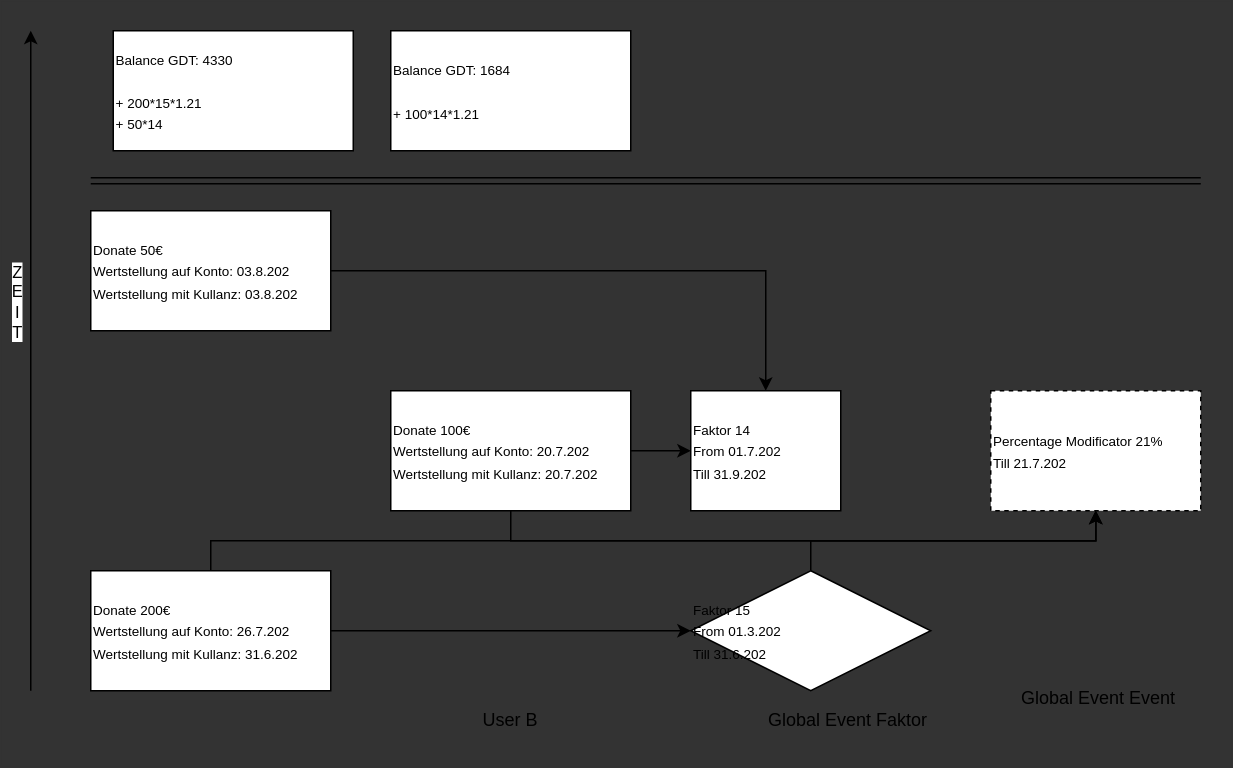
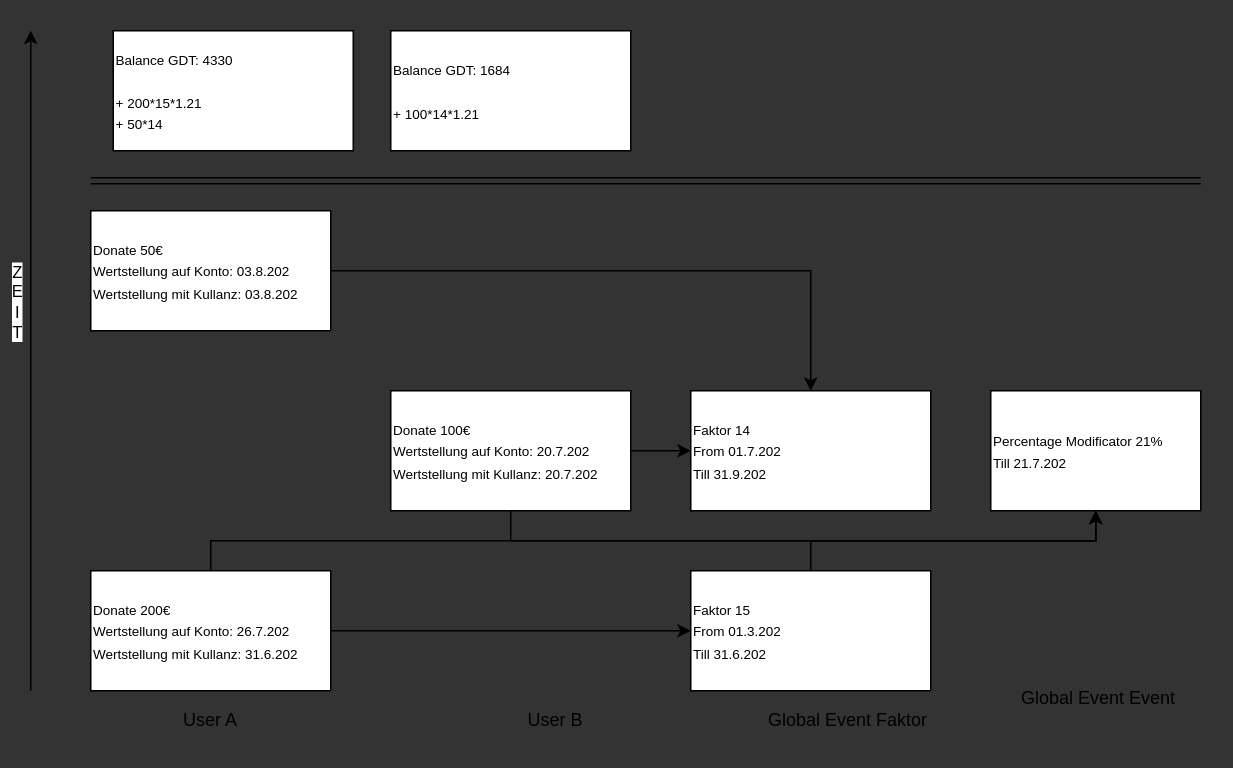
  <mxCell id="0" />
  <mxCell id="1" parent="0" />
  <mxCell id="2" style="edgeStyle=orthogonalEdgeStyle;rounded=0;orthogonalLoop=1;jettySize=auto;html=1;exitX=1;exitY=0.5;exitDx=0;exitDy=0;entryX=0;entryY=0.5;entryDx=0;entryDy=0;" edge="1" parent="1" source="4" target="14"><mxGeometry relative="1" as="geometry" /></mxCell>
  <mxCell id="3" style="edgeStyle=orthogonalEdgeStyle;rounded=0;orthogonalLoop=1;jettySize=auto;html=1;exitX=0.5;exitY=0;exitDx=0;exitDy=0;entryX=0.5;entryY=1;entryDx=0;entryDy=0;" edge="1" parent="1" source="4" target="17"><mxGeometry relative="1" as="geometry" /></mxCell>
  <mxCell id="4" value="&lt;font style=&quot;font-size: 9px&quot;&gt;Donate 200€&lt;br&gt;Wertstellung auf Konto: 26.7.202&lt;br&gt;Wertstellung mit Kullanz: 31.6.202&lt;br&gt;&lt;/font&gt;" style="rounded=0;whiteSpace=wrap;html=1;align=left;" parent="1" vertex="1"><mxGeometry x="60" y="380" width="160" height="80" as="geometry" /></mxCell>
  <mxCell id="5" value="" style="endArrow=classic;html=1;" parent="1" edge="1"><mxGeometry width="50" height="50" relative="1" as="geometry"><mxPoint x="20" y="460" as="sourcePoint" /><mxPoint x="20" y="20" as="targetPoint" /></mxGeometry></mxCell>
  <mxCell id="6" value="Z&lt;br&gt;E&lt;br&gt;I&lt;br&gt;T" style="edgeLabel;html=1;align=center;verticalAlign=middle;resizable=0;points=[];" parent="5" vertex="1" connectable="0"><mxGeometry x="0.242" y="-2" relative="1" as="geometry"><mxPoint x="-12" y="13" as="offset" /></mxGeometry></mxCell>
+ <mxCell id="7" value="User A" style="text;html=1;strokeColor=none;fillColor=none;align=center;verticalAlign=middle;whiteSpace=wrap;rounded=0;" vertex="1" parent="1"><mxGeometry x="120" y="470" width="40" height="20" as="geometry" /></mxCell>
  <mxCell id="8" style="edgeStyle=orthogonalEdgeStyle;rounded=0;orthogonalLoop=1;jettySize=auto;html=1;exitX=1;exitY=0.5;exitDx=0;exitDy=0;" edge="1" parent="1" source="10" target="15"><mxGeometry relative="1" as="geometry" /></mxCell>
  <mxCell id="9" style="edgeStyle=orthogonalEdgeStyle;rounded=0;orthogonalLoop=1;jettySize=auto;html=1;exitX=0.5;exitY=1;exitDx=0;exitDy=0;entryX=0.5;entryY=1;entryDx=0;entryDy=0;" edge="1" parent="1" source="10" target="17"><mxGeometry relative="1" as="geometry" /></mxCell>
  <mxCell id="10" value="&lt;font style=&quot;font-size: 9px&quot;&gt;Donate 100€&lt;br&gt;Wertstellung auf Konto: 20.7.202&lt;br&gt;Wertstellung mit Kullanz: 20.7.202&lt;br&gt;&lt;/font&gt;" style="rounded=0;whiteSpace=wrap;html=1;align=left;" vertex="1" parent="1"><mxGeometry x="260" y="260" width="160" height="80" as="geometry" /></mxCell>
- <mxCell id="11" value="User B" style="text;html=1;strokeColor=none;fillColor=none;align=center;verticalAlign=middle;whiteSpace=wrap;rounded=0;" vertex="1" parent="1"><mxGeometry x="320" y="470" width="40" height="20" as="geometry" /></mxCell>
+ <mxCell id="11" value="User B" style="text;html=1;strokeColor=none;fillColor=none;align=center;verticalAlign=middle;whiteSpace=wrap;rounded=0;" vertex="1" parent="1"><mxGeometry x="350" y="470" width="40" height="20" as="geometry" /></mxCell>
  <mxCell id="12" value="Global Event Faktor" style="text;html=1;strokeColor=none;fillColor=none;align=center;verticalAlign=middle;whiteSpace=wrap;rounded=0;" vertex="1" parent="1"><mxGeometry x="505" y="470" width="120" height="20" as="geometry" /></mxCell>
  <mxCell id="13" style="edgeStyle=orthogonalEdgeStyle;rounded=0;orthogonalLoop=1;jettySize=auto;html=1;exitX=0.5;exitY=0;exitDx=0;exitDy=0;" edge="1" parent="1" source="14" target="17"><mxGeometry relative="1" as="geometry" /></mxCell>
- <mxCell id="14" value="&lt;font style=&quot;font-size: 9px&quot;&gt;Faktor 15&lt;br&gt;From 01.3.202&lt;br&gt;Till 31.6.202&lt;br&gt;&lt;/font&gt;" style="rhombus;whiteSpace=wrap;html=1;align=left;" vertex="1" parent="1"><mxGeometry x="460" y="380" width="160" height="80" as="geometry" /></mxCell>
- <mxCell id="15" value="&lt;font style=&quot;font-size: 9px&quot;&gt;Faktor 14&lt;br&gt;From 01.7.202&lt;br&gt;Till 31.9.202&lt;br&gt;&lt;/font&gt;" style="rounded=0;whiteSpace=wrap;html=1;align=left;" vertex="1" parent="1"><mxGeometry x="460" y="260" width="100" height="80" as="geometry" /></mxCell>
+ <mxCell id="14" value="&lt;font style=&quot;font-size: 9px&quot;&gt;Faktor 15&lt;br&gt;From 01.3.202&lt;br&gt;Till 31.6.202&lt;br&gt;&lt;/font&gt;" style="rounded=0;whiteSpace=wrap;html=1;align=left;" vertex="1" parent="1"><mxGeometry x="460" y="380" width="160" height="80" as="geometry" /></mxCell>
+ <mxCell id="15" value="&lt;font style=&quot;font-size: 9px&quot;&gt;Faktor 14&lt;br&gt;From 01.7.202&lt;br&gt;Till 31.9.202&lt;br&gt;&lt;/font&gt;" style="rounded=0;whiteSpace=wrap;html=1;align=left;" vertex="1" parent="1"><mxGeometry x="460" y="260" width="160" height="80" as="geometry" /></mxCell>
  <mxCell id="16" value="Global Event Event" style="text;html=1;strokeColor=none;fillColor=none;align=center;verticalAlign=middle;whiteSpace=wrap;rounded=0;" vertex="1" parent="1"><mxGeometry x="672" y="455" width="120" height="20" as="geometry" /></mxCell>
- <mxCell id="17" value="&lt;font style=&quot;font-size: 9px&quot;&gt;Percentage Modificator 21%&lt;br&gt;Till 21.7.202&lt;br&gt;&lt;/font&gt;" style="rounded=0;whiteSpace=wrap;html=1;align=left;dashed=1;" vertex="1" parent="1"><mxGeometry x="660" y="260" width="140" height="80" as="geometry" /></mxCell>
+ <mxCell id="17" value="&lt;font style=&quot;font-size: 9px&quot;&gt;Percentage Modificator 21%&lt;br&gt;Till 21.7.202&lt;br&gt;&lt;/font&gt;" style="rounded=0;whiteSpace=wrap;html=1;align=left;" vertex="1" parent="1"><mxGeometry x="660" y="260" width="140" height="80" as="geometry" /></mxCell>
  <mxCell id="18" style="edgeStyle=orthogonalEdgeStyle;rounded=0;orthogonalLoop=1;jettySize=auto;html=1;exitX=1;exitY=0.5;exitDx=0;exitDy=0;" edge="1" parent="1" source="19" target="15"><mxGeometry relative="1" as="geometry" /></mxCell>
  <mxCell id="19" value="&lt;font style=&quot;font-size: 9px&quot;&gt;Donate 50€&lt;br&gt;Wertstellung auf Konto: 03.8.202&lt;br&gt;Wertstellung mit Kullanz: 03.8.202&lt;br&gt;&lt;/font&gt;" style="rounded=0;whiteSpace=wrap;html=1;align=left;" vertex="1" parent="1"><mxGeometry x="60" y="140" width="160" height="80" as="geometry" /></mxCell>
  <mxCell id="20" value="" style="shape=link;html=1;" edge="1" parent="1"><mxGeometry width="100" relative="1" as="geometry"><mxPoint x="60" y="120" as="sourcePoint" /><mxPoint x="800" y="120" as="targetPoint" /></mxGeometry></mxCell>
  <mxCell id="21" value="&lt;font style=&quot;font-size: 9px&quot;&gt;Balance GDT: 4330&lt;br&gt;&lt;br&gt;+ 200*15*1.21&lt;br&gt;+ 50*14&lt;br&gt;&lt;/font&gt;" style="rounded=0;whiteSpace=wrap;html=1;align=left;" vertex="1" parent="1"><mxGeometry x="75" y="20" width="160" height="80" as="geometry" /></mxCell>
  <mxCell id="22" value="&lt;font style=&quot;font-size: 9px&quot;&gt;Balance GDT: 1684&lt;br&gt;&lt;br&gt;+ 100*14*1.21&lt;br&gt;&lt;/font&gt;" style="rounded=0;whiteSpace=wrap;html=1;align=left;" vertex="1" parent="1"><mxGeometry x="260" y="20" width="160" height="80" as="geometry" /></mxCell>
